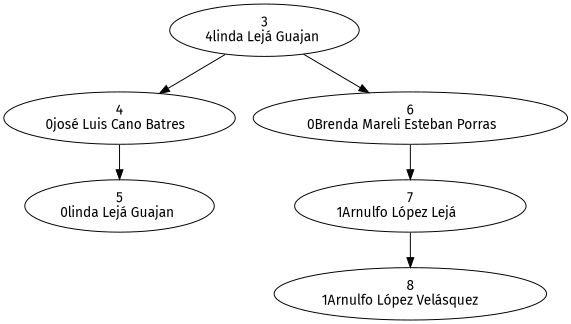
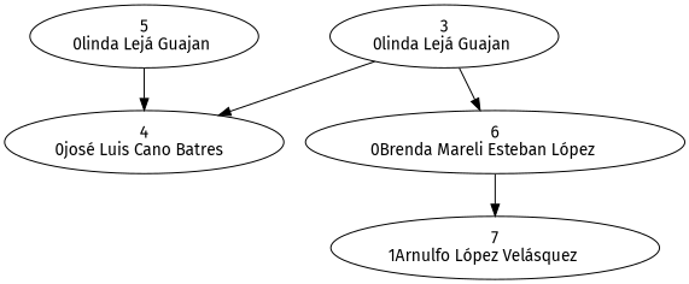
  digraph {
    fontname="Fira Sans"
    node [fontname="Fira Sans"]
    edge [fontname="Fira Sans"]
-   n1 [label="3\n4linda Lejá Guajan	"]
+   n1 [label="3\n0linda Lejá Guajan	"]
    n2 [label="4\n0josé Luis Cano Batres	"]
-   n3 [label="6\n0Brenda Mareli Esteban Porras	"]
+   n3 [label="6\n0Brenda Mareli Esteban López	"]
    n4 [label="5\n0linda Lejá Guajan	"]
-   n5 [label="7\n1Arnulfo López Lejá	"]
-   n6 [label="8\n1Arnulfo López Velásquez	"]
+   n5 [label="7\n1Arnulfo López Velásquez	"]
    n1 -> n2
    n1 -> n3
-   n2 -> n4
+   n4 -> n2
    n3 -> n5
-   n5 -> n6
  }
